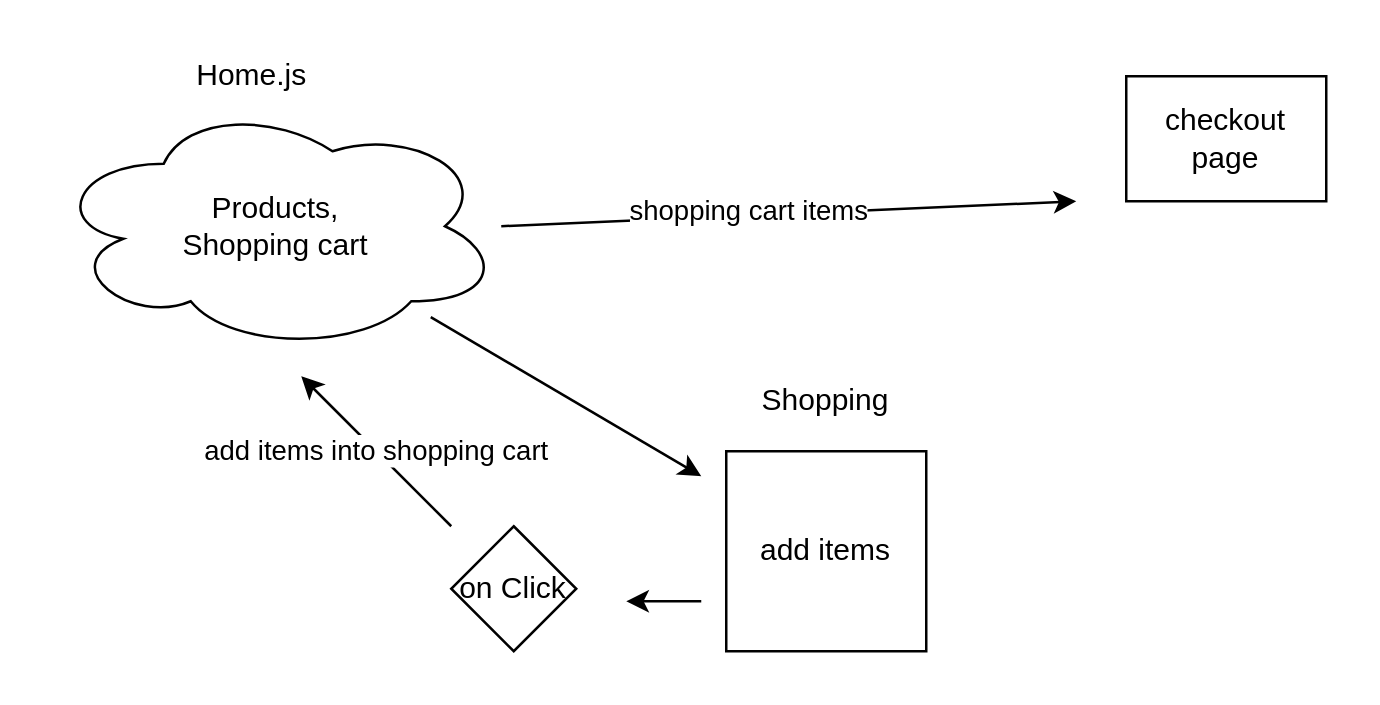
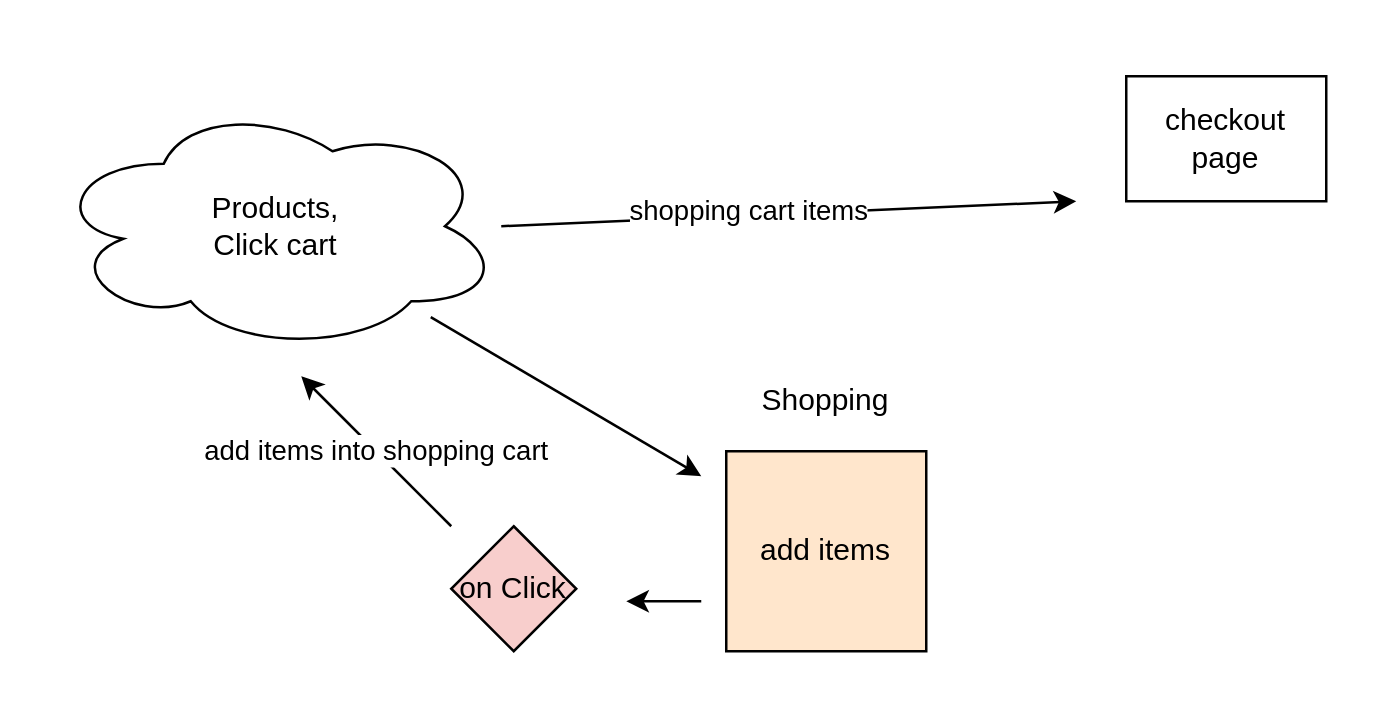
  <mxCell id="0" />
  <mxCell id="1" parent="0" />
- <mxCell id="2" value="add items" style="whiteSpace=wrap;html=1;aspect=fixed;" vertex="1" parent="1"><mxGeometry x="290" y="180" width="80" height="80" as="geometry" /></mxCell>
+ <mxCell id="2" value="add items" style="whiteSpace=wrap;html=1;aspect=fixed;fillColor=#ffe6cc;" vertex="1" parent="1"><mxGeometry x="290" y="180" width="80" height="80" as="geometry" /></mxCell>
  <mxCell id="3" value="checkout page" style="whiteSpace=wrap;html=1;aspect=fixed;" vertex="1" parent="1"><mxGeometry x="450" y="30" width="80" height="50" as="geometry" /></mxCell>
  <mxCell id="4" value="Shopping" style="text;html=1;strokeColor=none;fillColor=none;align=center;verticalAlign=middle;whiteSpace=wrap;rounded=0;" vertex="1" parent="1"><mxGeometry x="310" y="150" width="40" height="20" as="geometry" /></mxCell>
- <mxCell id="5" value="Products,&lt;br&gt;Shopping cart" style="ellipse;shape=cloud;whiteSpace=wrap;html=1;" vertex="1" parent="1"><mxGeometry x="20" y="40" width="180" height="100" as="geometry" /></mxCell>
+ <mxCell id="5" value="Products,&lt;br&gt;Click cart" style="ellipse;shape=cloud;whiteSpace=wrap;html=1;" vertex="1" parent="1"><mxGeometry x="20" y="40" width="180" height="100" as="geometry" /></mxCell>
  <mxCell id="6" value="" style="endArrow=classic;html=1;" edge="1" parent="1" source="5"><mxGeometry width="50" height="50" relative="1" as="geometry"><mxPoint x="230" y="140" as="sourcePoint" /><mxPoint x="280" y="190" as="targetPoint" /></mxGeometry></mxCell>
- <mxCell id="7" value="on Click" style="rhombus;whiteSpace=wrap;html=1;" vertex="1" parent="1"><mxGeometry x="180" y="210" width="50" height="50" as="geometry" /></mxCell>
+ <mxCell id="7" value="on Click" style="rhombus;whiteSpace=wrap;html=1;fillColor=#f8cecc;" vertex="1" parent="1"><mxGeometry x="180" y="210" width="50" height="50" as="geometry" /></mxCell>
  <mxCell id="8" value="" style="endArrow=classic;html=1;" edge="1" parent="1"><mxGeometry width="50" height="50" relative="1" as="geometry"><mxPoint x="280" y="240" as="sourcePoint" /><mxPoint x="250" y="240" as="targetPoint" /></mxGeometry></mxCell>
  <mxCell id="9" value="add items into shopping cart" style="endArrow=classic;html=1;" edge="1" parent="1"><mxGeometry width="50" height="50" relative="1" as="geometry"><mxPoint x="180" y="210" as="sourcePoint" /><mxPoint x="120" y="150" as="targetPoint" /></mxGeometry></mxCell>
  <mxCell id="10" value="" style="endArrow=classic;html=1;" edge="1" parent="1"><mxGeometry width="50" height="50" relative="1" as="geometry"><mxPoint x="200" y="90" as="sourcePoint" /><mxPoint x="430" y="80" as="targetPoint" /></mxGeometry></mxCell>
  <mxCell id="11" value="shopping cart items" style="edgeLabel;html=1;align=center;verticalAlign=middle;resizable=0;points=[];" vertex="1" connectable="0" parent="10"><mxGeometry x="-0.139" y="2" relative="1" as="geometry"><mxPoint as="offset" /></mxGeometry></mxCell>
- <mxCell id="12" value="Home.js" style="text;html=1;align=center;verticalAlign=middle;resizable=0;points=[];autosize=1;strokeColor=none;" vertex="1" parent="1"><mxGeometry x="70" y="20" width="60" height="20" as="geometry" /></mxCell>
